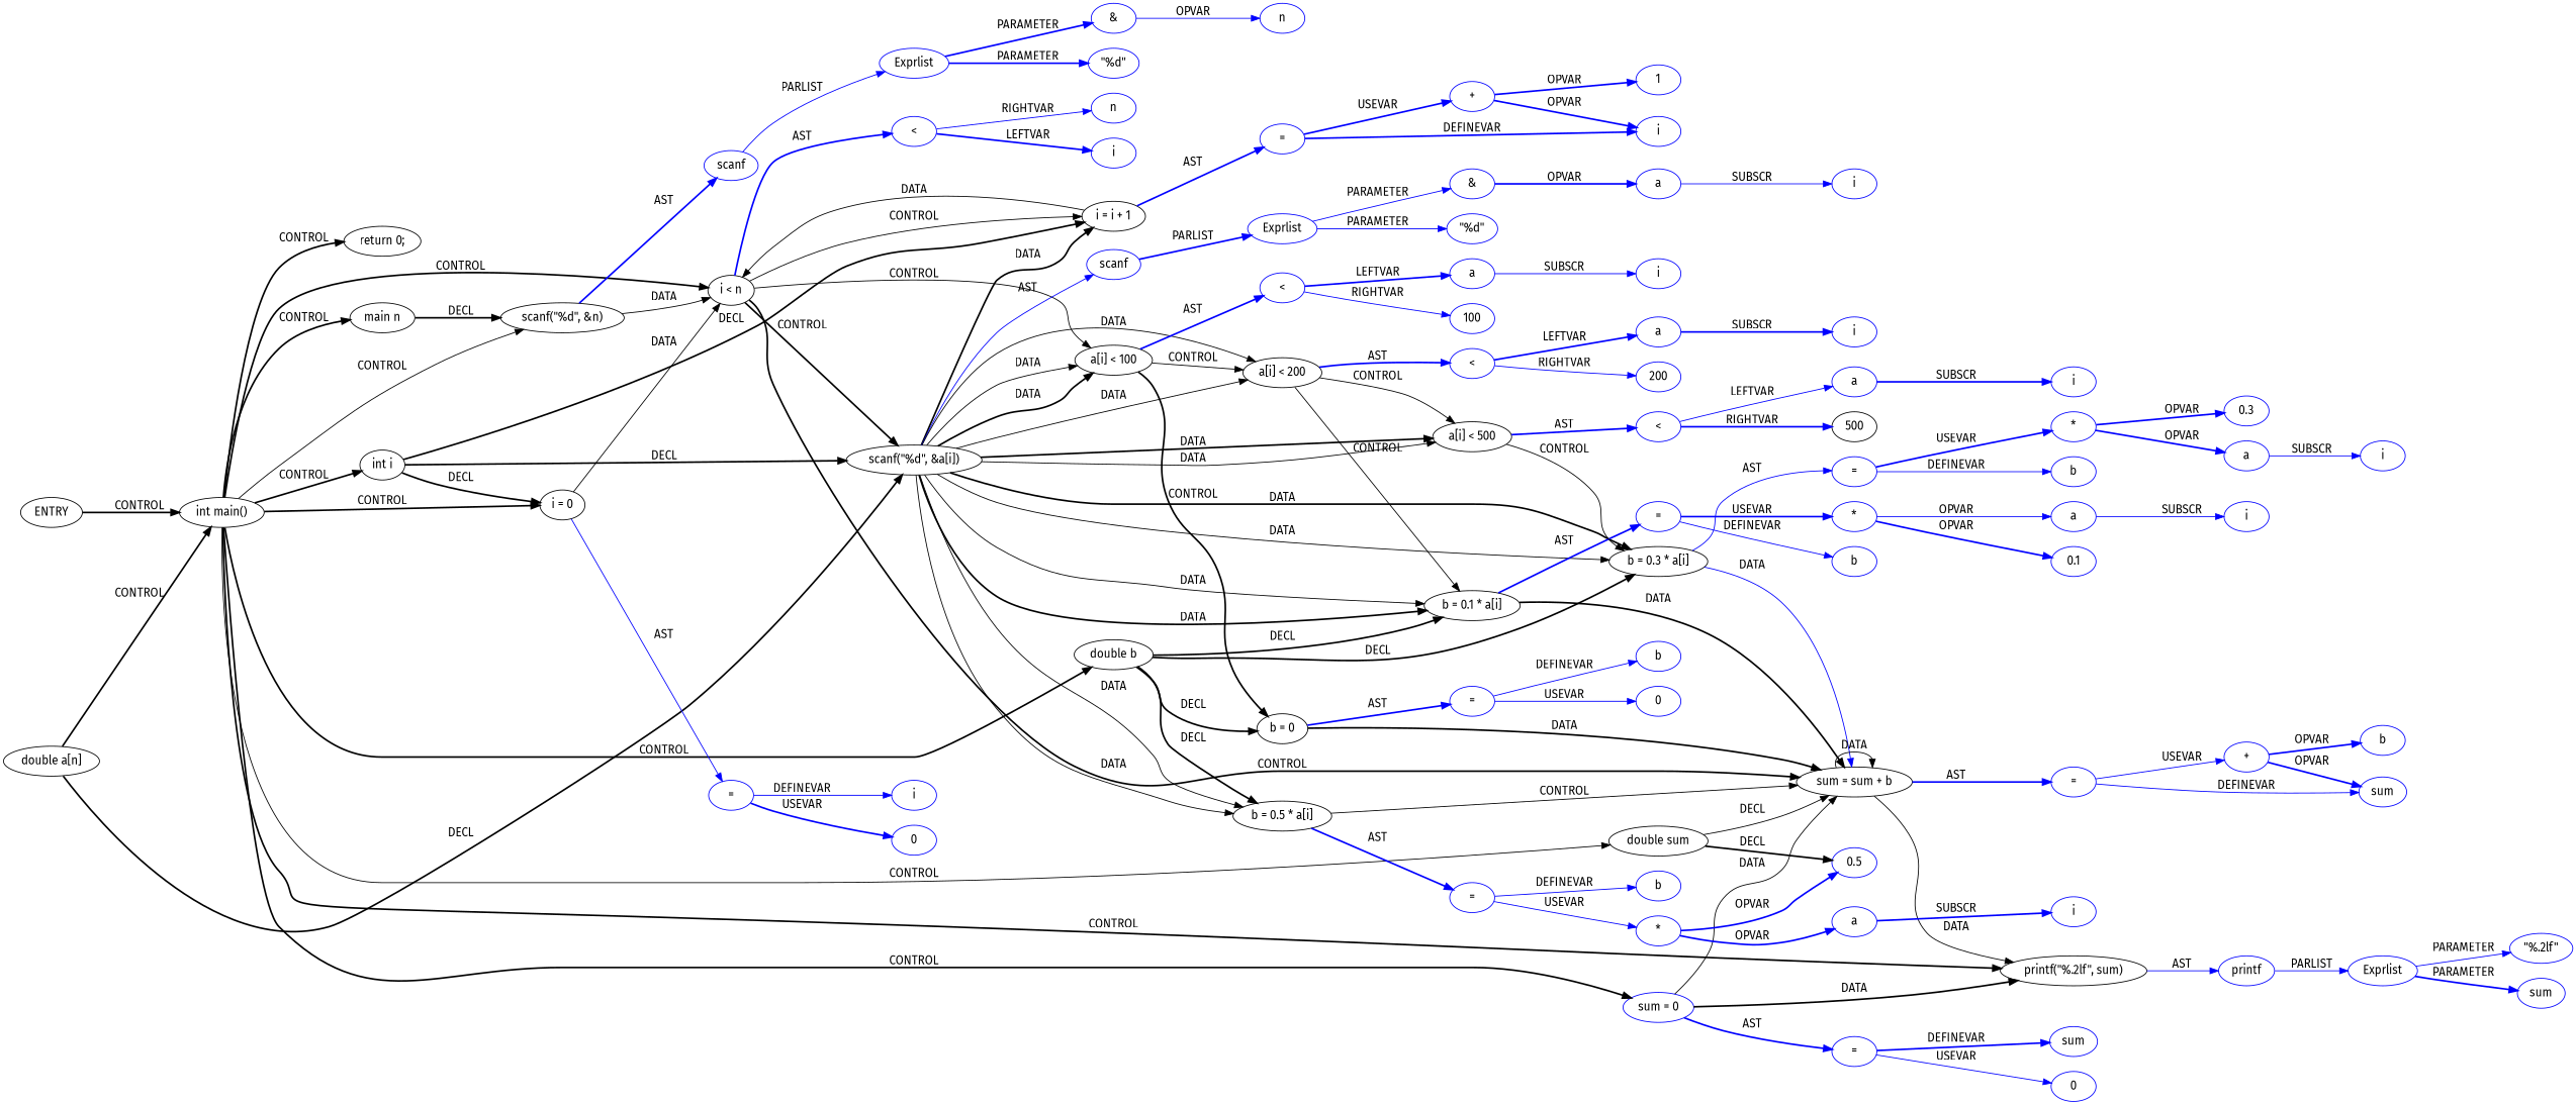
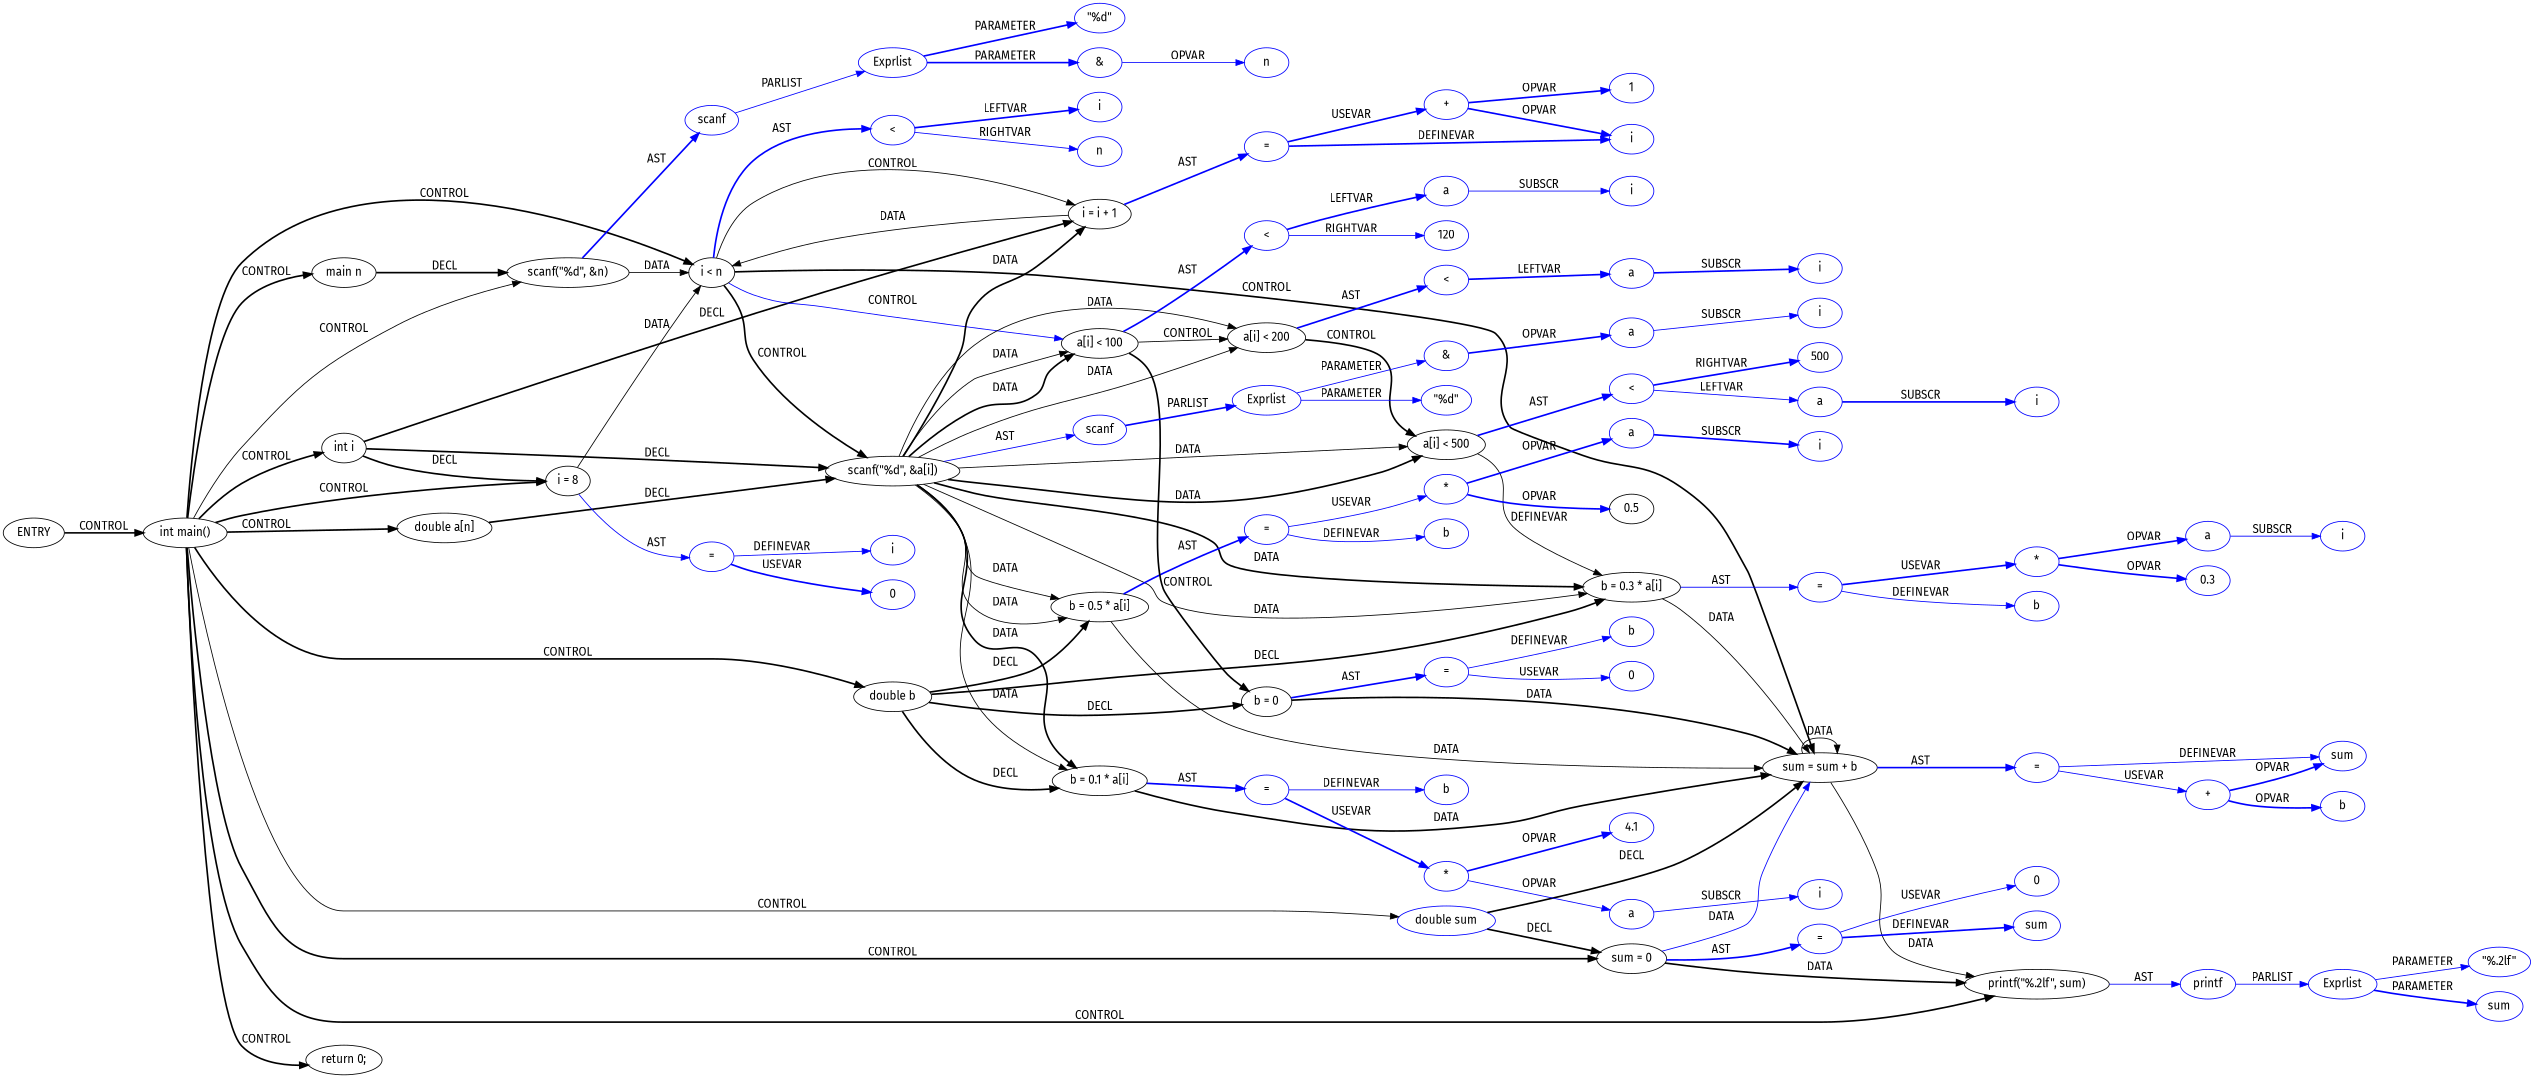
  digraph {
    fontname="Fira Sans"
    rankdir=LR
    node [coord=7 fontname="Fira Sans" type=VAR color=blue]
    edge [fontname="Fira Sans" style=bold color=blue]
    n1 [coord=-1 label=ENTRY type=ENTRY color=""]
    n2 [coord=2 label="int main()" type=CONTROL color=""]
    n3 [coord=3 label="main n" type=DECL varname=n vartype=int color=""]
    n4 [coord=3 label="int i" type=DECL varname=i vartype=int color=""]
    n5 [coord=4 label="scanf(\"%d\", &n)" type=CALL color=""]
    n6 [coord=5 label="double a[n]" type=DECL varname=a vartype="double[]" color=""]
    n7 [coord=5 label="double b" type=DECL varname=b vartype=double color=""]
-   n8 [coord=5 label="double sum" type=DECL varname=sum vartype=double color=""]
-   n9 [coord=6 label="sum = 0" type=ASSIGN]
-   n10 [label="i = 0" type=ASSIGN color=""]
+   n8 [coord=5 label="double sum" type=DECL varname=sum vartype=double]
+   n9 [coord=6 label="sum = 0" type=ASSIGN color=""]
+   n10 [label="i = 8" type=ASSIGN color=""]
    n11 [label="i < n" type=CONTROL color=""]
    n12 [coord=23 label="printf(\"%.2lf\", sum)" type=CALL color=""]
    n13 [coord=24 label="return 0;" type=RETURN color=""]
    n14 [coord=8 label="scanf(\"%d\", &a[i])" type=CALL color=""]
    n15 [label="i = i + 1" type=ASSIGN color=""]
    n16 [coord=4 label=scanf type=FUNCNAME]
    n17 [coord=10 label="b = 0" type=ASSIGN color=""]
    n18 [coord=13 label="b = 0.1 * a[i]" type=ASSIGN color=""]
    n19 [coord=16 label="b = 0.3 * a[i]" type=ASSIGN color=""]
    n20 [coord=19 label="b = 0.5 * a[i]" type=ASSIGN color=""]
    n21 [coord=21 label="sum = sum + b" type=ASSIGN color=""]
    n22 [coord=6 label="=" type=ASSIGNOP]
    n23 [label="=" type=ASSIGNOP]
    n24 [coord=9 label="a[i] < 100" type=CONTROL color=""]
    n25 [label="<" type=OP]
    n26 [coord=23 label=printf type=FUNCNAME]
    n27 [coord=8 label=scanf type=FUNCNAME]
    n28 [coord=12 label="a[i] < 200" type=CONTROL color=""]
    n29 [coord=15 label="a[i] < 500" type=CONTROL color=""]
    n30 [label="=" type=ASSIGNOP]
    n31 [coord=4 label=Exprlist type=EXPRS]
    n32 [coord=4 label="\"%d\"" type=CONST]
    n33 [coord=4 label="&" type=OP]
    n34 [coord=4 label=n]
    n35 [coord=10 label="=" type=ASSIGNOP]
    n36 [coord=13 label="=" type=ASSIGNOP]
    n37 [coord=16 label="=" type=ASSIGNOP]
    n38 [coord=19 label="=" type=ASSIGNOP]
    n39 [coord=21 label="=" type=ASSIGNOP]
    n40 [coord=6 label=sum]
    n41 [coord=6 label=0 type=CONST]
    n42 [label=i]
    n43 [label=0 type=CONST]
    n44 [coord=9 label="<" type=OP]
    n45 [label=i]
    n46 [label=n]
    n47 [coord=8 label=Exprlist type=EXPRS]
    n48 [coord=12 label="<" type=OP]
    n49 [coord=15 label="<" type=OP]
    n50 [coord=8 label="\"%d\"" type=CONST]
    n51 [coord=8 label="&" type=OP]
    n52 [coord=8 label=a type=ARRVAR]
    n53 [coord=8 label=i]
    n54 [coord=9 label=a type=ARRVAR]
-   n55 [coord=9 label=100 type=CONST]
+   n55 [coord=9 label=120 type=CONST]
    n56 [coord=10 label=b]
    n57 [coord=10 label=0 type=CONST]
    n58 [coord=12 label=a type=ARRVAR]
-   n59 [coord=12 label=200 type=CONST]
    n60 [coord=13 label=b]
    n61 [coord=13 label="*" type=OP]
-   n62 [coord=13 label=0.1 type=CONST]
+   n62 [coord=13 label=4.1 type=CONST]
    n63 [coord=13 label=a type=ARRVAR]
    n64 [coord=13 label=i]
    n65 [coord=15 label=a type=ARRVAR]
-   n66 [color=black coord=15 label=500 type=CONST]
+   n66 [coord=15 label=500 type=CONST]
    n67 [coord=16 label=b]
    n68 [coord=16 label="*" type=OP]
    n69 [coord=16 label=0.3 type=CONST]
    n70 [coord=16 label=a type=ARRVAR]
    n71 [coord=16 label=i]
    n72 [coord=19 label=b]
    n73 [coord=19 label="*" type=OP]
-   n74 [coord=19 label=0.5 type=CONST]
+   n74 [color=black coord=19 label=0.5 type=CONST]
    n75 [coord=19 label=a type=ARRVAR]
    n76 [coord=19 label=i]
    n77 [coord=15 label=i]
    n78 [coord=12 label=i]
    n79 [coord=9 label=i]
    n80 [coord=21 label=sum]
    n81 [coord=21 label="+" type=OP]
    n82 [coord=21 label=b]
    n83 [label=i]
    n84 [label="+" type=OP]
    n85 [label=1 type=CONST]
    n86 [coord=23 label=Exprlist type=EXPRS]
    n87 [coord=23 label="\"%.2lf\"" type=CONST]
    n88 [coord=23 label=sum]
    n1 -> n2 [label=CONTROL color=""]
    n2 -> n3 [label=CONTROL color=""]
    n2 -> n4 [label=CONTROL color=""]
    n2 -> n5 [label=CONTROL style=solid color=""]
-   n6 -> n2 [label=CONTROL color=""]
+   n2 -> n6 [label=CONTROL color=""]
    n2 -> n7 [label=CONTROL color=""]
    n2 -> n8 [label=CONTROL style=solid color=""]
    n2 -> n9 [label=CONTROL color=""]
    n2 -> n10 [label=CONTROL color=""]
    n2 -> n11 [label=CONTROL color=""]
    n2 -> n12 [label=CONTROL color=""]
    n2 -> n13 [label=CONTROL color=""]
    n3 -> n5 [label=DECL color=""]
    n4 -> n10 [label=DECL color=""]
    n4 -> n14 [label=DECL color=""]
    n4 -> n15 [label=DECL color=""]
    n5 -> n11 [label=DATA style=solid color=""]
    n5 -> n16 [label=AST]
    n6 -> n14 [label=DECL color=""]
    n7 -> n17 [label=DECL color=""]
    n7 -> n18 [label=DECL color=""]
    n7 -> n19 [label=DECL color=""]
    n7 -> n20 [label=DECL color=""]
-   n8 -> n74 [label=DECL color=""]
-   n8 -> n21 [label=DECL style=solid color=""]
+   n8 -> n9 [label=DECL color=""]
+   n8 -> n21 [label=DECL color=""]
    n9 -> n12 [label=DATA color=""]
-   n9 -> n21 [label=DATA style=solid color=""]
+   n9 -> n21 [label=DATA style=solid]
    n9 -> n22 [label=AST]
    n10 -> n11 [label=DATA style=solid color=""]
    n10 -> n23 [label=AST style=solid]
    n11 -> n14 [label=CONTROL color=""]
    n11 -> n15 [label=CONTROL style=solid color=""]
    n11 -> n21 [label=CONTROL color=""]
-   n11 -> n24 [label=CONTROL style=solid color=""]
+   n11 -> n24 [label=CONTROL style=solid]
    n11 -> n25 [label=AST]
    n12 -> n26 [label=AST style=solid]
    n14 -> n15 [label=DATA color=""]
    n14 -> n18 [label=DATA color=""]
    n14 -> n18 [label=DATA style=solid color=""]
    n14 -> n19 [label=DATA color=""]
    n14 -> n19 [label=DATA style=solid color=""]
    n14 -> n20 [label=DATA style=solid color=""]
    n14 -> n20 [label=DATA style=solid color=""]
    n14 -> n24 [label=DATA style=solid color=""]
    n14 -> n24 [label=DATA color=""]
    n14 -> n27 [label=AST style=solid]
    n14 -> n28 [label=DATA style=solid color=""]
    n14 -> n28 [label=DATA style=solid color=""]
    n14 -> n29 [label=DATA color=""]
    n14 -> n29 [label=DATA style=solid color=""]
    n15 -> n11 [label=DATA style=solid color=""]
    n15 -> n30 [label=AST]
    n16 -> n31 [label=PARLIST style=solid]
    n17 -> n21 [label=DATA color=""]
    n17 -> n35 [label=AST]
    n18 -> n21 [label=DATA color=""]
    n18 -> n36 [label=AST]
-   n19 -> n21 [label=DATA style=solid]
+   n19 -> n21 [label=DATA style=solid color=""]
    n19 -> n37 [label=AST style=solid]
-   n20 -> n21 [label=CONTROL style=solid color=""]
+   n20 -> n21 [label=DATA style=solid color=""]
    n20 -> n38 [label=AST]
    n21 -> n12 [label=DATA style=solid color=""]
    n21 -> n21 [label=DATA style=solid color=""]
    n21 -> n39 [label=AST]
    n22 -> n40 [label=DEFINEVAR]
    n22 -> n41 [label=USEVAR style=solid]
    n23 -> n42 [label=DEFINEVAR style=solid]
    n23 -> n43 [label=USEVAR]
    n24 -> n17 [label=CONTROL color=""]
    n24 -> n28 [label=CONTROL style=solid color=""]
    n24 -> n44 [label=AST]
    n25 -> n45 [label=LEFTVAR]
    n25 -> n46 [label=RIGHTVAR style=solid]
    n26 -> n86 [label=PARLIST style=solid]
    n27 -> n47 [label=PARLIST]
-   n28 -> n18 [label=CONTROL style=solid color=""]
-   n28 -> n29 [label=CONTROL style=solid color=""]
+   n28 -> n29 [label=CONTROL color=""]
    n28 -> n48 [label=AST]
-   n29 -> n19 [label=CONTROL style=solid color=""]
+   n29 -> n19 [label=DEFINEVAR style=solid color=""]
    n29 -> n49 [label=AST]
    n30 -> n83 [label=DEFINEVAR]
    n30 -> n84 [label=USEVAR]
    n31 -> n32 [label=PARAMETER]
    n31 -> n33 [label=PARAMETER]
    n33 -> n34 [label=OPVAR style=solid]
    n35 -> n56 [label=DEFINEVAR style=solid]
    n35 -> n57 [label=USEVAR style=solid]
    n36 -> n60 [label=DEFINEVAR style=solid]
    n36 -> n61 [label=USEVAR]
    n37 -> n67 [label=DEFINEVAR style=solid]
    n37 -> n68 [label=USEVAR]
    n38 -> n72 [label=DEFINEVAR style=solid]
    n38 -> n73 [label=USEVAR style=solid]
    n39 -> n80 [label=DEFINEVAR style=solid]
    n39 -> n81 [label=USEVAR style=solid]
    n44 -> n54 [label=LEFTVAR]
    n44 -> n55 [label=RIGHTVAR style=solid]
    n47 -> n50 [label=PARAMETER style=solid]
    n47 -> n51 [label=PARAMETER style=solid]
    n48 -> n58 [label=LEFTVAR]
-   n48 -> n59 [label=RIGHTVAR style=solid]
    n49 -> n65 [label=LEFTVAR style=solid]
    n49 -> n66 [label=RIGHTVAR]
    n51 -> n52 [label=OPVAR]
    n52 -> n53 [label=SUBSCR style=solid]
    n54 -> n79 [label=SUBSCR style=solid]
    n58 -> n78 [label=SUBSCR]
    n61 -> n62 [label=OPVAR]
    n61 -> n63 [label=OPVAR style=solid]
    n63 -> n64 [label=SUBSCR style=solid]
    n65 -> n77 [label=SUBSCR]
    n68 -> n69 [label=OPVAR]
    n68 -> n70 [label=OPVAR]
    n70 -> n71 [label=SUBSCR style=solid]
    n73 -> n74 [label=OPVAR]
    n73 -> n75 [label=OPVAR]
    n75 -> n76 [label=SUBSCR]
    n81 -> n80 [label=OPVAR]
    n81 -> n82 [label=OPVAR]
    n84 -> n83 [label=OPVAR]
    n84 -> n85 [label=OPVAR]
    n86 -> n87 [label=PARAMETER style=solid]
    n86 -> n88 [label=PARAMETER]
  }
